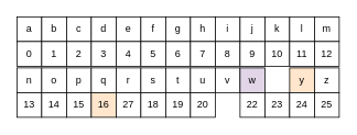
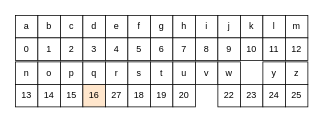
  <mxCell id="0" />
  <mxCell id="1" parent="0" />
  <mxCell id="2" value="a" style="rounded=0;whiteSpace=wrap;html=1;" vertex="1" parent="1"><mxGeometry x="20" y="20" width="30" height="30" as="geometry" /></mxCell>
  <mxCell id="3" value="b" style="rounded=0;whiteSpace=wrap;html=1;" vertex="1" parent="1"><mxGeometry x="50" y="20" width="30" height="30" as="geometry" /></mxCell>
  <mxCell id="4" value="c" style="rounded=0;whiteSpace=wrap;html=1;" vertex="1" parent="1"><mxGeometry x="80" y="20" width="30" height="30" as="geometry" /></mxCell>
  <mxCell id="5" value="d" style="rounded=0;whiteSpace=wrap;html=1;" vertex="1" parent="1"><mxGeometry x="110" y="20" width="30" height="30" as="geometry" /></mxCell>
  <mxCell id="6" value="e" style="rounded=0;whiteSpace=wrap;html=1;" vertex="1" parent="1"><mxGeometry x="140" y="20" width="30" height="30" as="geometry" /></mxCell>
  <mxCell id="7" value="f" style="rounded=0;whiteSpace=wrap;html=1;" vertex="1" parent="1"><mxGeometry x="170" y="20" width="30" height="30" as="geometry" /></mxCell>
  <mxCell id="8" value="g" style="rounded=0;whiteSpace=wrap;html=1;" vertex="1" parent="1"><mxGeometry x="200" y="20" width="30" height="30" as="geometry" /></mxCell>
  <mxCell id="9" value="h" style="rounded=0;whiteSpace=wrap;html=1;" vertex="1" parent="1"><mxGeometry x="230" y="20" width="30" height="30" as="geometry" /></mxCell>
  <mxCell id="10" value="i" style="rounded=0;whiteSpace=wrap;html=1;" vertex="1" parent="1"><mxGeometry x="260" y="20" width="30" height="30" as="geometry" /></mxCell>
  <mxCell id="11" value="j" style="rounded=0;whiteSpace=wrap;html=1;" vertex="1" parent="1"><mxGeometry x="290" y="20" width="30" height="30" as="geometry" /></mxCell>
  <mxCell id="12" value="k" style="rounded=0;whiteSpace=wrap;html=1;" vertex="1" parent="1"><mxGeometry x="320" y="20" width="30" height="30" as="geometry" /></mxCell>
  <mxCell id="13" value="l" style="rounded=0;whiteSpace=wrap;html=1;" vertex="1" parent="1"><mxGeometry x="350" y="20" width="30" height="30" as="geometry" /></mxCell>
  <mxCell id="14" value="0" style="rounded=0;whiteSpace=wrap;html=1;" vertex="1" parent="1"><mxGeometry x="20" y="50" width="30" height="30" as="geometry" /></mxCell>
  <mxCell id="15" value="1" style="rounded=0;whiteSpace=wrap;html=1;" vertex="1" parent="1"><mxGeometry x="50" y="50" width="30" height="30" as="geometry" /></mxCell>
  <mxCell id="16" value="2" style="rounded=0;whiteSpace=wrap;html=1;" vertex="1" parent="1"><mxGeometry x="80" y="50" width="30" height="30" as="geometry" /></mxCell>
  <mxCell id="17" value="3" style="rounded=0;whiteSpace=wrap;html=1;" vertex="1" parent="1"><mxGeometry x="110" y="50" width="30" height="30" as="geometry" /></mxCell>
  <mxCell id="18" value="4" style="rounded=0;whiteSpace=wrap;html=1;" vertex="1" parent="1"><mxGeometry x="140" y="50" width="30" height="30" as="geometry" /></mxCell>
  <mxCell id="19" value="5" style="rounded=0;whiteSpace=wrap;html=1;" vertex="1" parent="1"><mxGeometry x="170" y="50" width="30" height="30" as="geometry" /></mxCell>
  <mxCell id="20" value="n" style="rounded=0;whiteSpace=wrap;html=1;" vertex="1" parent="1"><mxGeometry x="20" y="82" width="30" height="30" as="geometry" /></mxCell>
  <mxCell id="21" value="o" style="rounded=0;whiteSpace=wrap;html=1;" vertex="1" parent="1"><mxGeometry x="50" y="82" width="30" height="30" as="geometry" /></mxCell>
  <mxCell id="22" value="p" style="rounded=0;whiteSpace=wrap;html=1;" vertex="1" parent="1"><mxGeometry x="80" y="82" width="30" height="30" as="geometry" /></mxCell>
  <mxCell id="23" value="q" style="rounded=0;whiteSpace=wrap;html=1;" vertex="1" parent="1"><mxGeometry x="110" y="82" width="30" height="30" as="geometry" /></mxCell>
  <mxCell id="24" value="r" style="rounded=0;whiteSpace=wrap;html=1;" vertex="1" parent="1"><mxGeometry x="140" y="82" width="30" height="30" as="geometry" /></mxCell>
  <mxCell id="25" value="6" style="rounded=0;whiteSpace=wrap;html=1;" vertex="1" parent="1"><mxGeometry x="200" y="50" width="30" height="30" as="geometry" /></mxCell>
  <mxCell id="26" value="7" style="rounded=0;whiteSpace=wrap;html=1;" vertex="1" parent="1"><mxGeometry x="230" y="50" width="30" height="30" as="geometry" /></mxCell>
  <mxCell id="27" value="8" style="rounded=0;whiteSpace=wrap;html=1;" vertex="1" parent="1"><mxGeometry x="260" y="50" width="30" height="30" as="geometry" /></mxCell>
  <mxCell id="28" value="9" style="rounded=0;whiteSpace=wrap;html=1;" vertex="1" parent="1"><mxGeometry x="290" y="50" width="30" height="30" as="geometry" /></mxCell>
  <mxCell id="29" value="10" style="rounded=0;whiteSpace=wrap;html=1;" vertex="1" parent="1"><mxGeometry x="320" y="50" width="30" height="30" as="geometry" /></mxCell>
  <mxCell id="30" value="11" style="rounded=0;whiteSpace=wrap;html=1;" vertex="1" parent="1"><mxGeometry x="350" y="50" width="30" height="30" as="geometry" /></mxCell>
  <mxCell id="31" value="s" style="rounded=0;whiteSpace=wrap;html=1;" vertex="1" parent="1"><mxGeometry x="170" y="82" width="30" height="30" as="geometry" /></mxCell>
  <mxCell id="32" value="t" style="rounded=0;whiteSpace=wrap;html=1;" vertex="1" parent="1"><mxGeometry x="200" y="82" width="30" height="30" as="geometry" /></mxCell>
  <mxCell id="33" value="u" style="rounded=0;whiteSpace=wrap;html=1;" vertex="1" parent="1"><mxGeometry x="230" y="82" width="30" height="30" as="geometry" /></mxCell>
  <mxCell id="34" value="v" style="rounded=0;whiteSpace=wrap;html=1;" vertex="1" parent="1"><mxGeometry x="260" y="82" width="30" height="30" as="geometry" /></mxCell>
- <mxCell id="35" value="w" style="rounded=0;whiteSpace=wrap;html=1;fillColor=#e1d5e7;" vertex="1" parent="1"><mxGeometry x="290" y="82" width="30" height="30" as="geometry" /></mxCell>
+ <mxCell id="35" value="w" style="rounded=0;whiteSpace=wrap;html=1;" vertex="1" parent="1"><mxGeometry x="290" y="82" width="30" height="30" as="geometry" /></mxCell>
  <mxCell id="36" value="13" style="rounded=0;whiteSpace=wrap;html=1;" vertex="1" parent="1"><mxGeometry x="20" y="112" width="30" height="30" as="geometry" /></mxCell>
  <mxCell id="37" value="14" style="rounded=0;whiteSpace=wrap;html=1;" vertex="1" parent="1"><mxGeometry x="50" y="112" width="30" height="30" as="geometry" /></mxCell>
  <mxCell id="38" value="15" style="rounded=0;whiteSpace=wrap;html=1;" vertex="1" parent="1"><mxGeometry x="80" y="112" width="30" height="30" as="geometry" /></mxCell>
  <mxCell id="39" value="16" style="rounded=0;whiteSpace=wrap;html=1;fillColor=#ffe6cc;" vertex="1" parent="1"><mxGeometry x="110" y="112" width="30" height="30" as="geometry" /></mxCell>
  <mxCell id="40" value="27" style="rounded=0;whiteSpace=wrap;html=1;" vertex="1" parent="1"><mxGeometry x="140" y="112" width="30" height="30" as="geometry" /></mxCell>
  <mxCell id="41" value="18" style="rounded=0;whiteSpace=wrap;html=1;" vertex="1" parent="1"><mxGeometry x="170" y="112" width="30" height="30" as="geometry" /></mxCell>
  <mxCell id="42" value="19" style="rounded=0;whiteSpace=wrap;html=1;" vertex="1" parent="1"><mxGeometry x="200" y="112" width="30" height="30" as="geometry" /></mxCell>
  <mxCell id="43" value="20" style="rounded=0;whiteSpace=wrap;html=1;" vertex="1" parent="1"><mxGeometry x="230" y="112" width="30" height="30" as="geometry" /></mxCell>
  <mxCell id="44" value="22" style="rounded=0;whiteSpace=wrap;html=1;" vertex="1" parent="1"><mxGeometry x="290" y="112" width="30" height="30" as="geometry" /></mxCell>
  <mxCell id="45" value="23" style="rounded=0;whiteSpace=wrap;html=1;" vertex="1" parent="1"><mxGeometry x="320" y="112" width="30" height="30" as="geometry" /></mxCell>
  <mxCell id="46" value="m" style="rounded=0;whiteSpace=wrap;html=1;" vertex="1" parent="1"><mxGeometry x="380" y="20" width="30" height="30" as="geometry" /></mxCell>
  <mxCell id="47" value="12" style="rounded=0;whiteSpace=wrap;html=1;" vertex="1" parent="1"><mxGeometry x="380" y="50" width="30" height="30" as="geometry" /></mxCell>
- <mxCell id="48" value="y" style="rounded=0;whiteSpace=wrap;html=1;fillColor=#ffe6cc;" vertex="1" parent="1"><mxGeometry x="350" y="82" width="30" height="30" as="geometry" /></mxCell>
+ <mxCell id="48" value="y" style="rounded=0;whiteSpace=wrap;html=1;" vertex="1" parent="1"><mxGeometry x="350" y="82" width="30" height="30" as="geometry" /></mxCell>
  <mxCell id="49" value="24" style="rounded=0;whiteSpace=wrap;html=1;" vertex="1" parent="1"><mxGeometry x="350" y="112" width="30" height="30" as="geometry" /></mxCell>
  <mxCell id="50" value="z" style="rounded=0;whiteSpace=wrap;html=1;" vertex="1" parent="1"><mxGeometry x="380" y="82" width="30" height="30" as="geometry" /></mxCell>
  <mxCell id="51" value="25" style="rounded=0;whiteSpace=wrap;html=1;" vertex="1" parent="1"><mxGeometry x="380" y="112" width="30" height="30" as="geometry" /></mxCell>
